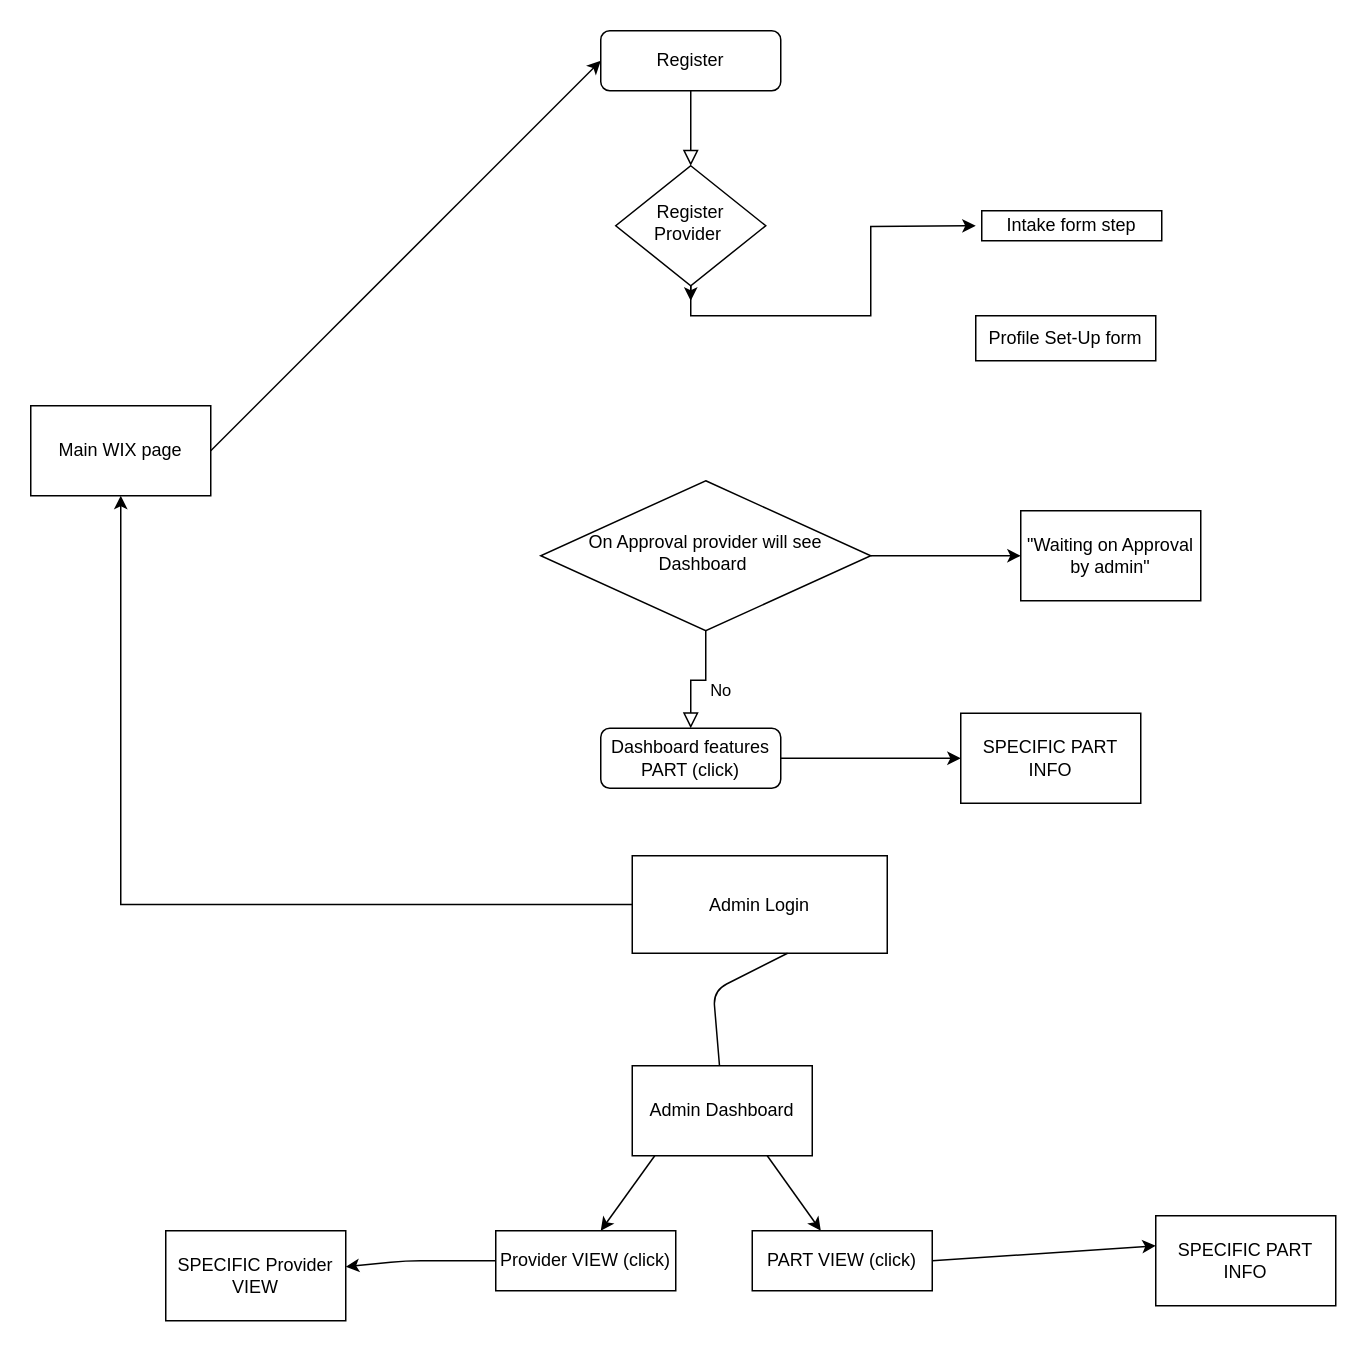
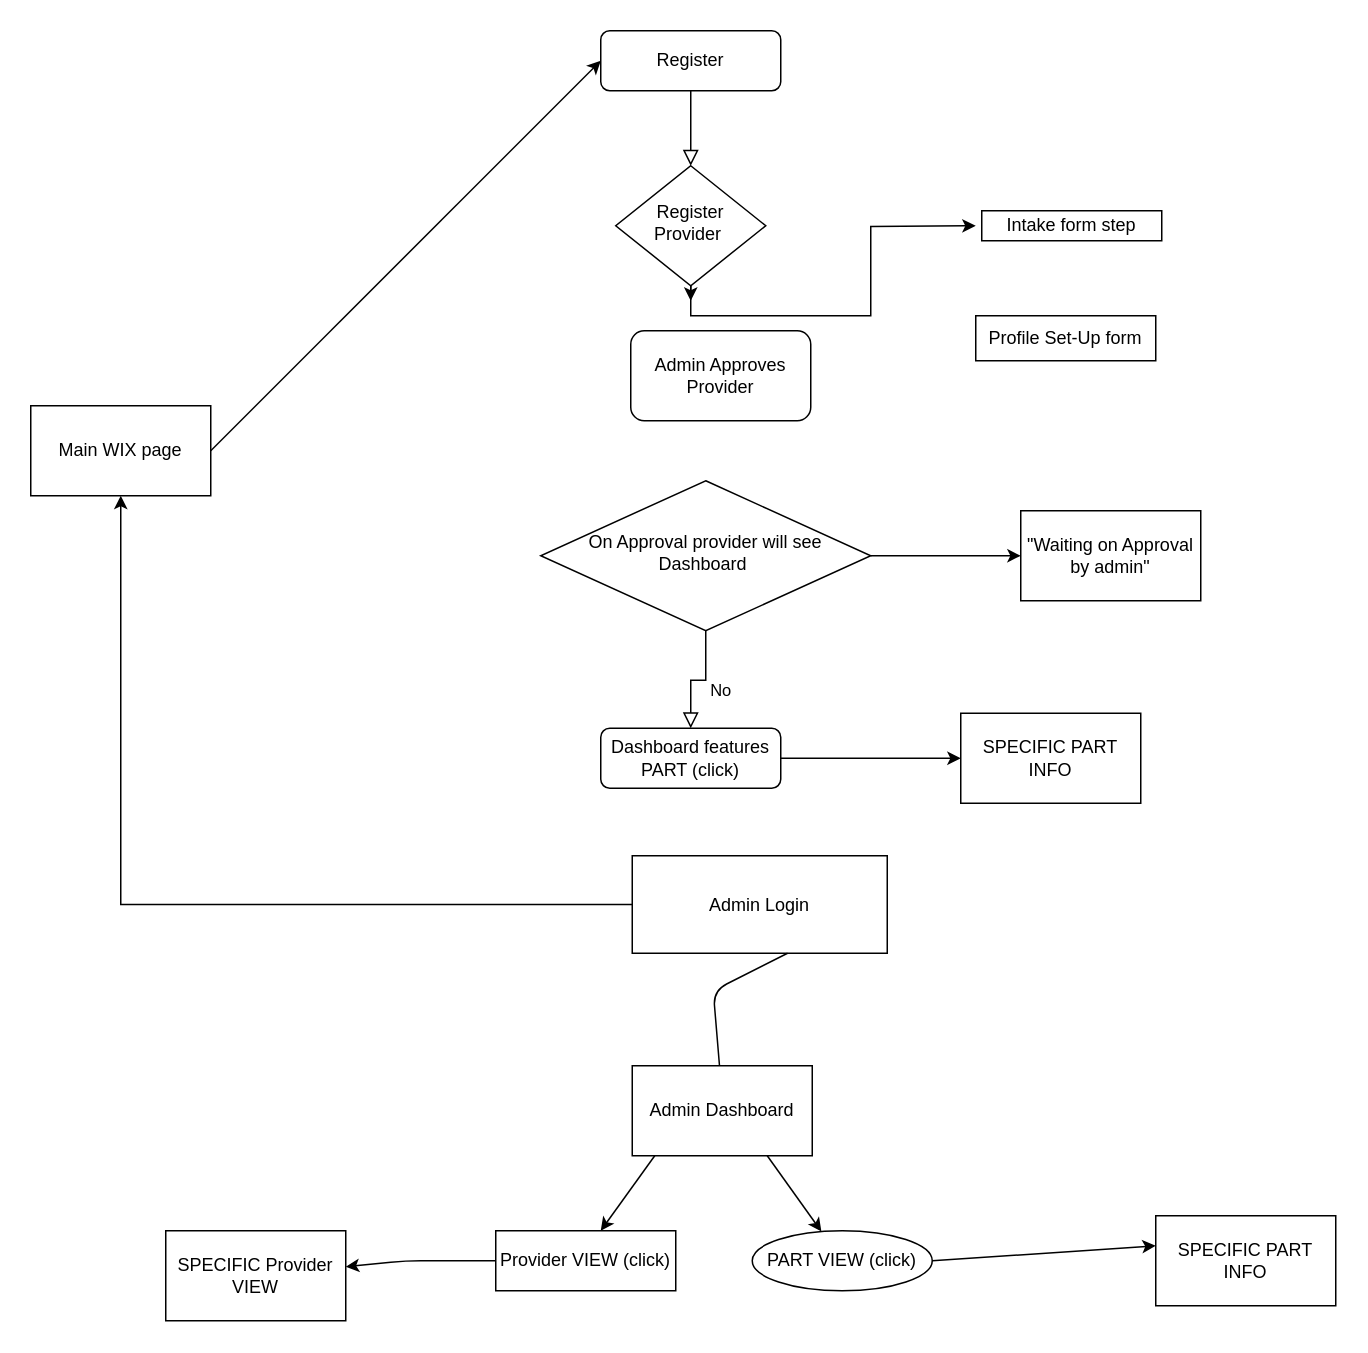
  <mxCell id="0" />
  <mxCell id="1" parent="0" />
  <mxCell id="2" value="" style="rounded=0;html=1;jettySize=auto;orthogonalLoop=1;fontSize=11;endArrow=block;endFill=0;endSize=8;strokeWidth=1;shadow=0;labelBackgroundColor=none;edgeStyle=orthogonalEdgeStyle;" parent="1" source="3" target="5" edge="1"><mxGeometry relative="1" as="geometry" /></mxCell>
  <mxCell id="3" value="Register" style="rounded=1;whiteSpace=wrap;html=1;fontSize=12;glass=0;strokeWidth=1;shadow=0;" parent="1" vertex="1"><mxGeometry x="400" y="20" width="120" height="40" as="geometry" /></mxCell>
  <mxCell id="4" style="edgeStyle=orthogonalEdgeStyle;rounded=0;orthogonalLoop=1;jettySize=auto;html=1;exitX=0.5;exitY=1;exitDx=0;exitDy=0;" parent="1" source="5" edge="1"><mxGeometry relative="1" as="geometry"><mxPoint x="650" y="150" as="targetPoint" /></mxGeometry></mxCell>
  <mxCell id="5" value="Register Provider&amp;nbsp;" style="rhombus;whiteSpace=wrap;html=1;shadow=0;fontFamily=Helvetica;fontSize=12;align=center;strokeWidth=1;spacing=6;spacingTop=-4;" parent="1" vertex="1"><mxGeometry x="410" y="110" width="100" height="80" as="geometry" /></mxCell>
  <mxCell id="6" value="No" style="rounded=0;html=1;jettySize=auto;orthogonalLoop=1;fontSize=11;endArrow=block;endFill=0;endSize=8;strokeWidth=1;shadow=0;labelBackgroundColor=none;edgeStyle=orthogonalEdgeStyle;" parent="1" source="7" target="8" edge="1"><mxGeometry x="0.333" y="20" relative="1" as="geometry"><mxPoint as="offset" /><Array as="points"><mxPoint x="470" y="453" /><mxPoint x="460" y="453" /></Array></mxGeometry></mxCell>
  <mxCell id="7" value="On Approval provider will see Dashboard&amp;nbsp;" style="rhombus;whiteSpace=wrap;html=1;shadow=0;fontFamily=Helvetica;fontSize=12;align=center;strokeWidth=1;spacing=6;spacingTop=-4;" parent="1" vertex="1"><mxGeometry x="360" y="320" width="220" height="100" as="geometry" /></mxCell>
  <mxCell id="8" value="Dashboard features PART (click)" style="rounded=1;whiteSpace=wrap;html=1;fontSize=12;glass=0;strokeWidth=1;shadow=0;" parent="1" vertex="1"><mxGeometry x="400" y="485" width="120" height="40" as="geometry" /></mxCell>
  <mxCell id="9" value="Intake form step" style="rounded=0;whiteSpace=wrap;html=1;" parent="1" vertex="1"><mxGeometry x="654" y="140" width="120" height="20" as="geometry" /></mxCell>
  <mxCell id="10" value="Profile Set-Up form" style="rounded=0;whiteSpace=wrap;html=1;" parent="1" vertex="1"><mxGeometry x="650" y="210" width="120" height="30" as="geometry" /></mxCell>
  <mxCell id="11" value="" style="endArrow=classic;html=1;exitX=0.5;exitY=1;exitDx=0;exitDy=0;" parent="1" source="5" edge="1"><mxGeometry width="50" height="50" relative="1" as="geometry"><mxPoint x="440" y="240" as="sourcePoint" /><mxPoint x="460" y="200" as="targetPoint" /></mxGeometry></mxCell>
+ <mxCell id="12" value="Admin Approves Provider" style="rounded=1;whiteSpace=wrap;html=1;" parent="1" vertex="1"><mxGeometry x="420" y="220" width="120" height="60" as="geometry" /></mxCell>
  <mxCell id="13" value="" style="endArrow=classic;html=1;exitX=1;exitY=0.5;exitDx=0;exitDy=0;" parent="1" source="8" target="14" edge="1"><mxGeometry width="50" height="50" relative="1" as="geometry"><mxPoint x="690" y="480" as="sourcePoint" /><mxPoint x="650" y="505" as="targetPoint" /></mxGeometry></mxCell>
  <mxCell id="14" value="SPECIFIC PART INFO" style="rounded=0;whiteSpace=wrap;html=1;" parent="1" vertex="1"><mxGeometry x="640" y="475" width="120" height="60" as="geometry" /></mxCell>
  <mxCell id="15" value="" style="endArrow=classic;html=1;exitX=1;exitY=0.5;exitDx=0;exitDy=0;" parent="1" source="7" edge="1"><mxGeometry width="50" height="50" relative="1" as="geometry"><mxPoint x="690" y="330" as="sourcePoint" /><mxPoint x="680" y="370" as="targetPoint" /></mxGeometry></mxCell>
  <mxCell id="16" value="&quot;Waiting on Approval by admin&quot;" style="rounded=0;whiteSpace=wrap;html=1;" parent="1" vertex="1"><mxGeometry x="680" y="340" width="120" height="60" as="geometry" /></mxCell>
  <mxCell id="17" style="edgeStyle=orthogonalEdgeStyle;rounded=0;orthogonalLoop=1;jettySize=auto;html=1;entryX=0.5;entryY=1;entryDx=0;entryDy=0;" parent="1" source="18" target="29" edge="1"><mxGeometry relative="1" as="geometry" /></mxCell>
  <mxCell id="18" value="Admin Login" style="rounded=0;whiteSpace=wrap;html=1;" parent="1" vertex="1"><mxGeometry x="421" y="570" width="170" height="65" as="geometry" /></mxCell>
  <mxCell id="19" value="" style="endArrow=classic;html=1;exitX=0.609;exitY=1;exitDx=0;exitDy=0;exitPerimeter=0;" parent="1" source="18" edge="1"><mxGeometry width="50" height="50" relative="1" as="geometry"><mxPoint x="550" y="560" as="sourcePoint" /><mxPoint x="480" y="720" as="targetPoint" /><Array as="points"><mxPoint x="475" y="660" /></Array></mxGeometry></mxCell>
  <mxCell id="20" value="Admin Dashboard" style="rounded=0;whiteSpace=wrap;html=1;" parent="1" vertex="1"><mxGeometry x="421" y="710" width="120" height="60" as="geometry" /></mxCell>
  <mxCell id="21" value="" style="endArrow=classic;html=1;exitX=0.75;exitY=1;exitDx=0;exitDy=0;" parent="1" source="20" target="23" edge="1"><mxGeometry width="50" height="50" relative="1" as="geometry"><mxPoint x="580" y="770" as="sourcePoint" /><mxPoint x="560" y="820" as="targetPoint" /></mxGeometry></mxCell>
  <mxCell id="22" value="" style="endArrow=classic;html=1;exitX=0.125;exitY=1;exitDx=0;exitDy=0;exitPerimeter=0;" parent="1" source="20" edge="1"><mxGeometry width="50" height="50" relative="1" as="geometry"><mxPoint x="580" y="770" as="sourcePoint" /><mxPoint x="400" y="820" as="targetPoint" /></mxGeometry></mxCell>
- <mxCell id="23" value="PART VIEW (click)" style="rounded=0;whiteSpace=wrap;html=1;" parent="1" vertex="1"><mxGeometry x="501" y="820" width="120" height="40" as="geometry" /></mxCell>
+ <mxCell id="23" value="PART VIEW (click)" style="ellipse;whiteSpace=wrap;html=1;" parent="1" vertex="1"><mxGeometry x="501" y="820" width="120" height="40" as="geometry" /></mxCell>
  <mxCell id="24" value="Provider VIEW (click)" style="rounded=0;whiteSpace=wrap;html=1;" parent="1" vertex="1"><mxGeometry x="330" y="820" width="120" height="40" as="geometry" /></mxCell>
  <mxCell id="25" value="" style="endArrow=classic;html=1;exitX=1;exitY=0.5;exitDx=0;exitDy=0;" parent="1" source="23" edge="1"><mxGeometry width="50" height="50" relative="1" as="geometry"><mxPoint x="580" y="770" as="sourcePoint" /><mxPoint x="770" y="830" as="targetPoint" /></mxGeometry></mxCell>
  <mxCell id="26" value="SPECIFIC PART INFO" style="rounded=0;whiteSpace=wrap;html=1;" parent="1" vertex="1"><mxGeometry x="770" y="810" width="120" height="60" as="geometry" /></mxCell>
  <mxCell id="27" value="" style="endArrow=classic;html=1;exitX=0;exitY=0.5;exitDx=0;exitDy=0;" parent="1" source="24" target="28" edge="1"><mxGeometry width="50" height="50" relative="1" as="geometry"><mxPoint x="580" y="760" as="sourcePoint" /><mxPoint x="280" y="910" as="targetPoint" /><Array as="points"><mxPoint x="270" y="840" /></Array></mxGeometry></mxCell>
  <mxCell id="28" value="SPECIFIC Provider VIEW" style="rounded=0;whiteSpace=wrap;html=1;" parent="1" vertex="1"><mxGeometry x="110" y="820" width="120" height="60" as="geometry" /></mxCell>
  <mxCell id="29" value="Main WIX page" style="rounded=0;whiteSpace=wrap;html=1;" parent="1" vertex="1"><mxGeometry x="20" y="270" width="120" height="60" as="geometry" /></mxCell>
  <mxCell id="30" value="" style="endArrow=classic;html=1;exitX=1;exitY=0.5;exitDx=0;exitDy=0;entryX=0;entryY=0.5;entryDx=0;entryDy=0;" parent="1" source="29" target="3" edge="1"><mxGeometry width="50" height="50" relative="1" as="geometry"><mxPoint x="550" y="320" as="sourcePoint" /><mxPoint x="600" y="270" as="targetPoint" /></mxGeometry></mxCell>
